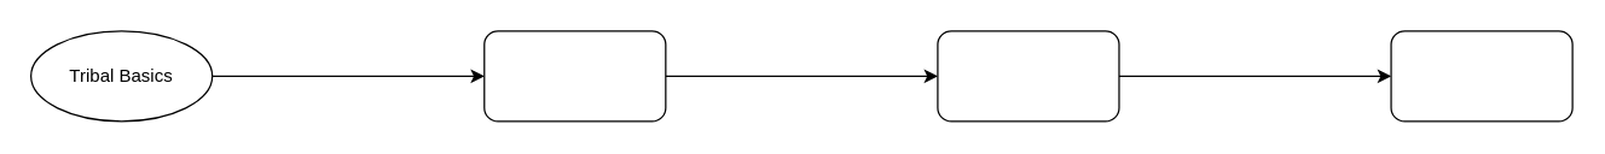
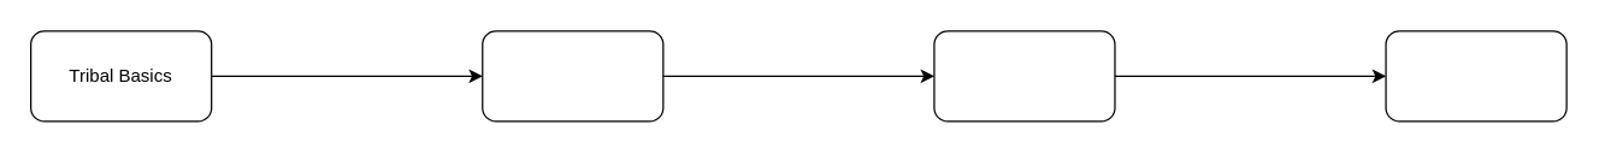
  <mxCell id="0" />
  <mxCell id="1" parent="0" />
  <mxCell id="2" value="" style="edgeStyle=orthogonalEdgeStyle;rounded=0;orthogonalLoop=1;jettySize=auto;html=1;" edge="1" parent="1" source="3" target="5"><mxGeometry relative="1" as="geometry" /></mxCell>
- <mxCell id="3" value="Tribal Basics" style="ellipse;whiteSpace=wrap;html=1;" vertex="1" parent="1"><mxGeometry y="20" width="120" height="60" as="geometry" x="20" /></mxCell>
+ <mxCell id="3" value="Tribal Basics" style="rounded=1;whiteSpace=wrap;html=1;" vertex="1" parent="1"><mxGeometry y="20" width="120" height="60" as="geometry" x="20" /></mxCell>
  <mxCell id="4" value="" style="edgeStyle=orthogonalEdgeStyle;rounded=0;orthogonalLoop=1;jettySize=auto;html=1;" edge="1" parent="1" source="5" target="7"><mxGeometry relative="1" as="geometry" /></mxCell>
  <mxCell id="5" value="" style="whiteSpace=wrap;html=1;rounded=1;" vertex="1" parent="1"><mxGeometry x="320" y="20" width="120" height="60" as="geometry" /></mxCell>
  <mxCell id="6" value="" style="edgeStyle=orthogonalEdgeStyle;rounded=0;orthogonalLoop=1;jettySize=auto;html=1;" edge="1" parent="1" source="7" target="8"><mxGeometry relative="1" as="geometry" /></mxCell>
  <mxCell id="7" value="" style="whiteSpace=wrap;html=1;rounded=1;" vertex="1" parent="1"><mxGeometry x="620" y="20" width="120" height="60" as="geometry" /></mxCell>
  <mxCell id="8" value="" style="whiteSpace=wrap;html=1;rounded=1;" vertex="1" parent="1"><mxGeometry x="920" y="20" width="120" height="60" as="geometry" /></mxCell>
